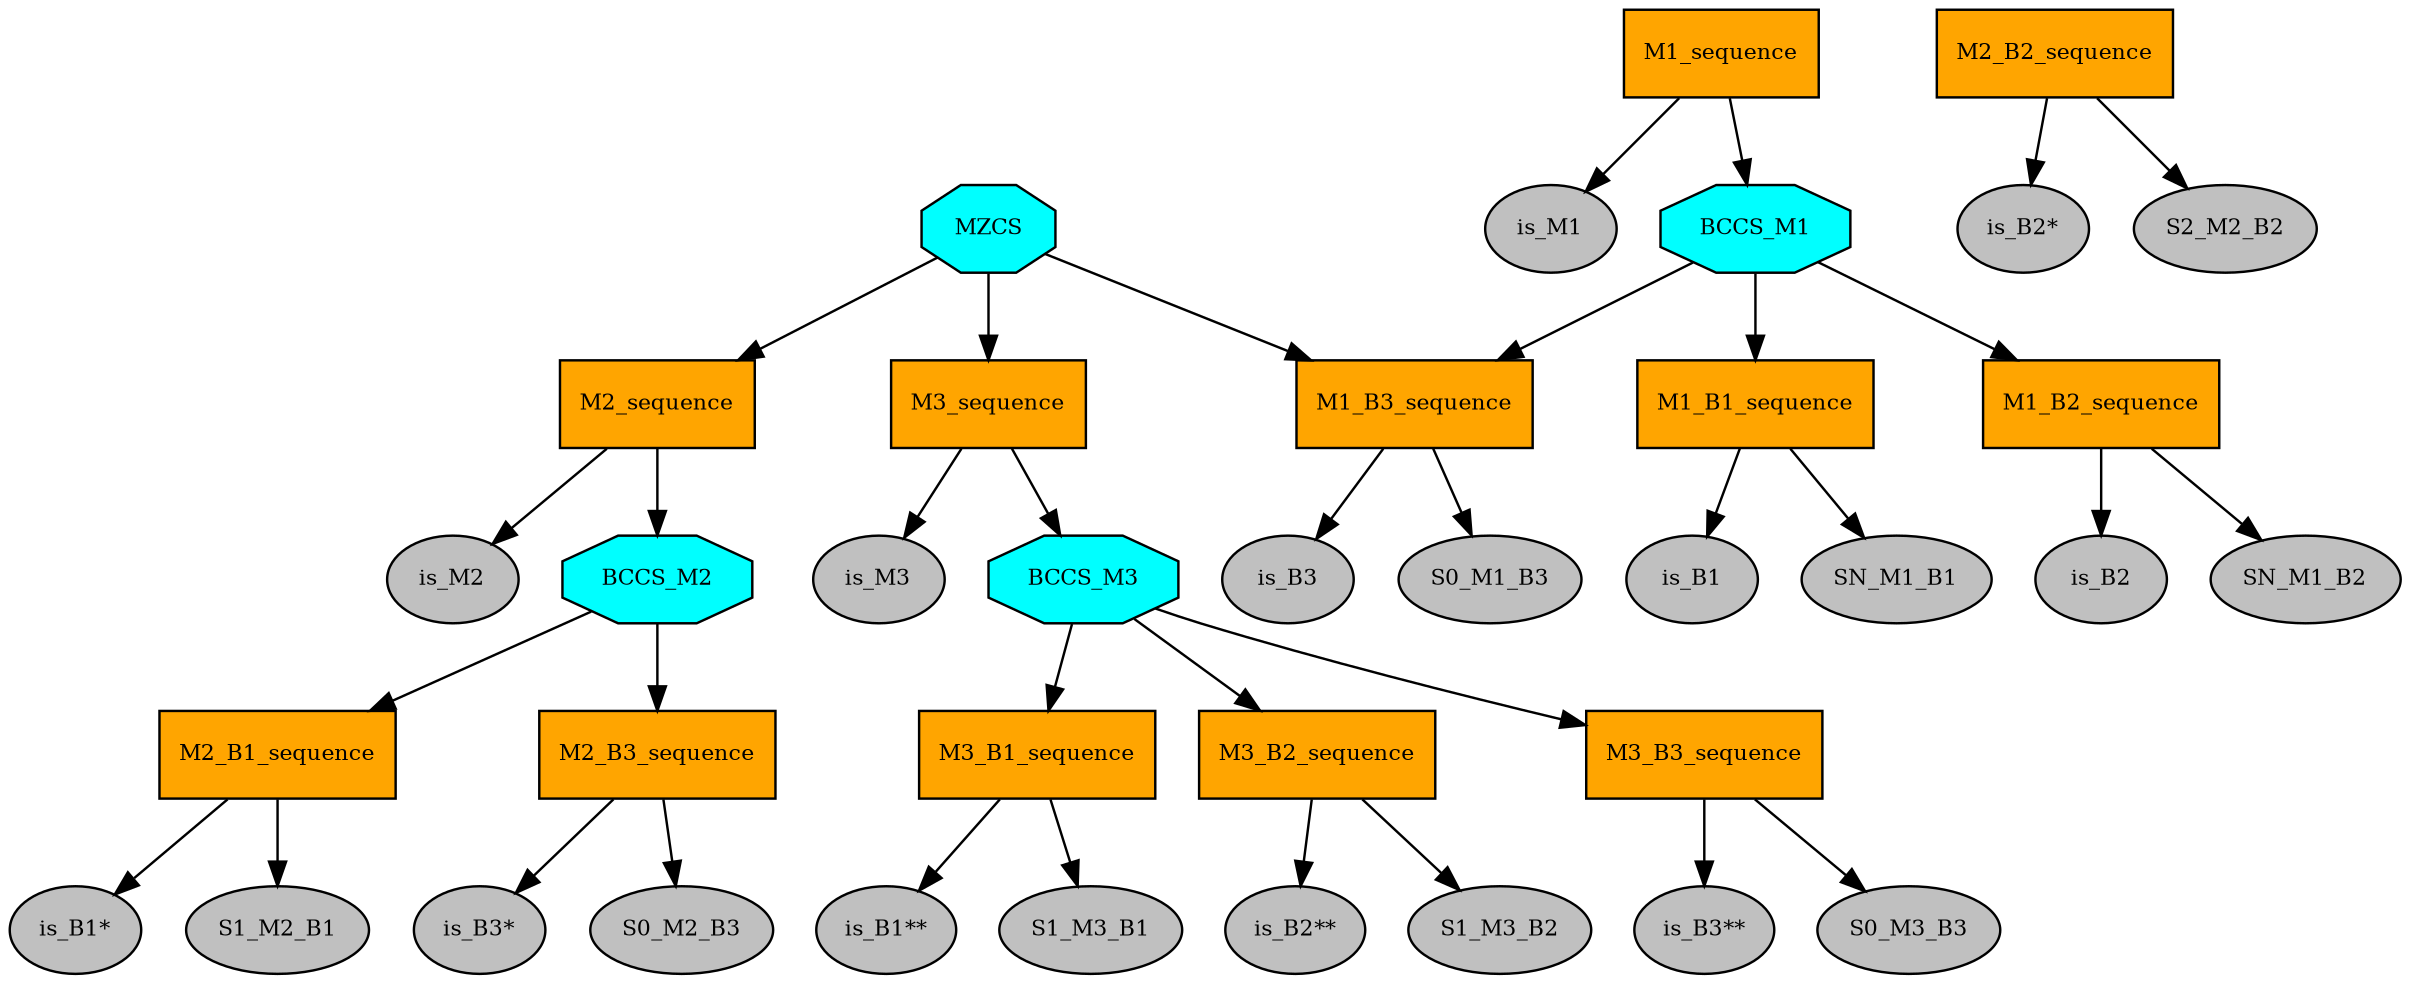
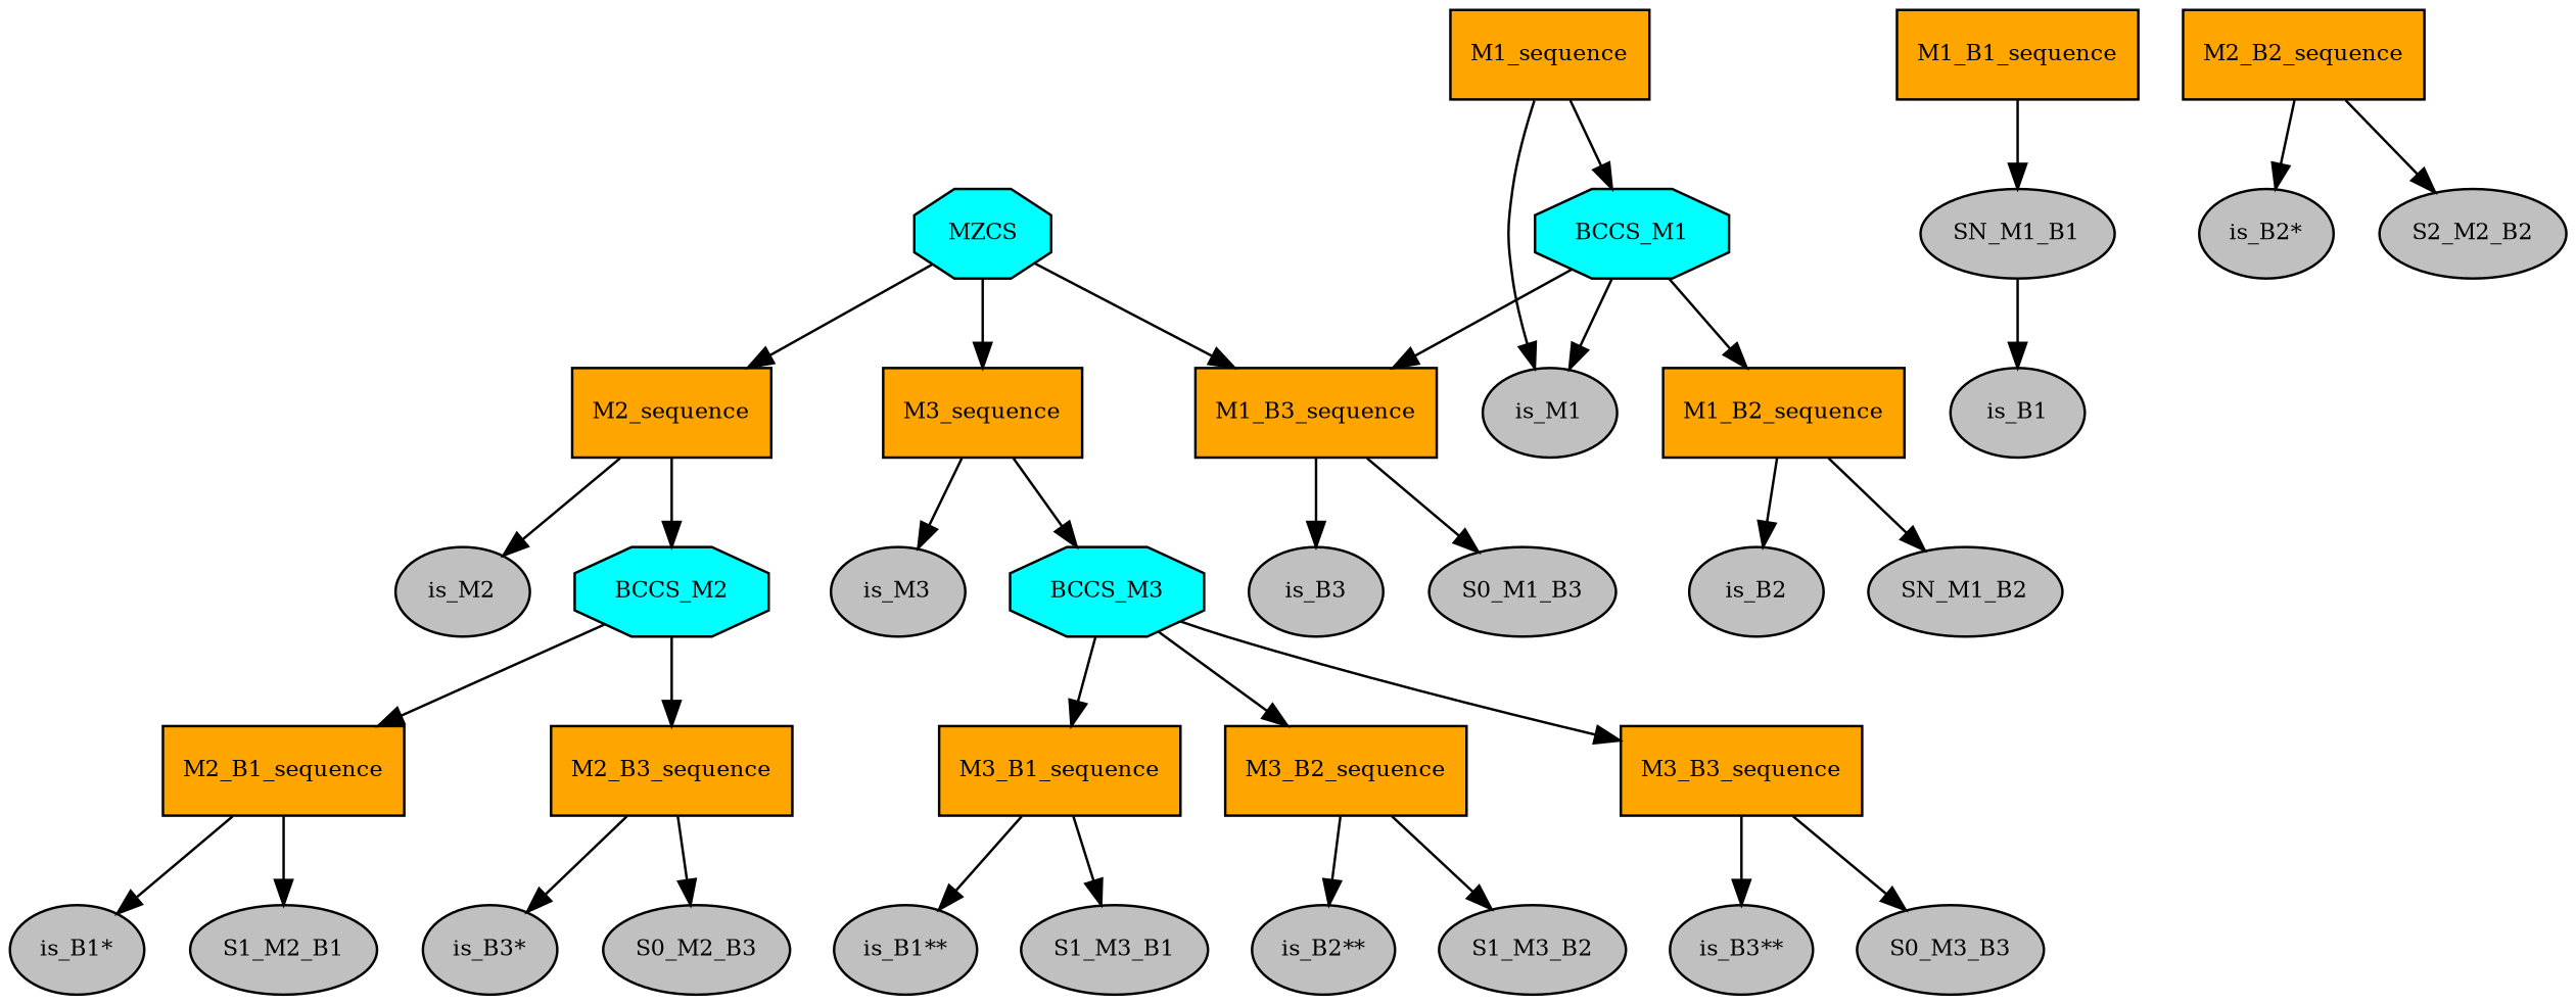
  digraph {
    fontname="times-roman"
    ordering=out
    node [fillcolor=gray fontcolor=black fontname="times-roman" fontsize=9 shape=ellipse style=filled]
    edge [fontname="times-roman"]
    n1 [fillcolor=cyan label=MZCS shape=octagon]
    n2 [fillcolor=orange label=M2_sequence shape=box]
    n3 [fillcolor=orange label=M3_sequence shape=box]
    n4 [fillcolor=orange label=M1_B3_sequence shape=box]
    n5 [fillcolor=orange label=M1_sequence shape=box]
    n6 [label=is_M1]
    n7 [fillcolor=cyan label=BCCS_M1 shape=octagon]
    n8 [label=is_M2]
    n9 [fillcolor=cyan label=BCCS_M2 shape=octagon]
    n10 [label=is_M3]
    n11 [fillcolor=cyan label=BCCS_M3 shape=octagon]
    n12 [fillcolor=orange label=M1_B1_sequence shape=box]
    n13 [fillcolor=orange label=M1_B2_sequence shape=box]
    n14 [label=is_B1]
    n15 [label=SN_M1_B1]
    n16 [label=is_B2]
    n17 [label=SN_M1_B2]
    n18 [label=is_B3]
    n19 [label=S0_M1_B3]
    n20 [fillcolor=orange label=M2_B1_sequence shape=box]
    n21 [fillcolor=orange label=M2_B3_sequence shape=box]
    n22 [label="is_B1*"]
    n23 [label=S1_M2_B1]
    n24 [fillcolor=orange label=M2_B2_sequence shape=box]
    n25 [label="is_B2*"]
    n26 [label=S2_M2_B2]
    n27 [label="is_B3*"]
    n28 [label=S0_M2_B3]
    n29 [fillcolor=orange label=M3_B1_sequence shape=box]
    n30 [fillcolor=orange label=M3_B2_sequence shape=box]
    n31 [fillcolor=orange label=M3_B3_sequence shape=box]
    n32 [label="is_B1**"]
    n33 [label=S1_M3_B1]
    n34 [label="is_B2**"]
    n35 [label=S1_M3_B2]
    n36 [label="is_B3**"]
    n37 [label=S0_M3_B3]
    n1 -> n2
    n1 -> n3
    n1 -> n4
    n2 -> n8
    n2 -> n9
    n3 -> n10
    n3 -> n11
    n4 -> n18
    n4 -> n19
    n5 -> n6
    n5 -> n7
    n7 -> n4
-   n7 -> n12
+   n7 -> n6
    n7 -> n13
    n9 -> n20
    n9 -> n21
    n11 -> n29
    n11 -> n30
    n11 -> n31
-   n12 -> n14
+   n15 -> n14
    n12 -> n15
    n13 -> n16
    n13 -> n17
    n20 -> n22
    n20 -> n23
    n21 -> n27
    n21 -> n28
    n24 -> n25
    n24 -> n26
    n29 -> n32
    n29 -> n33
    n30 -> n34
    n30 -> n35
    n31 -> n36
    n31 -> n37
  }
